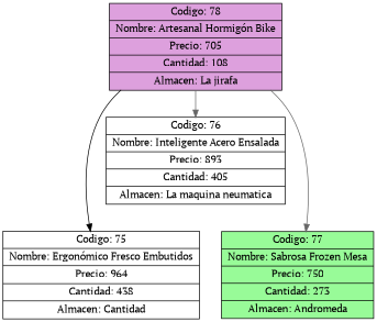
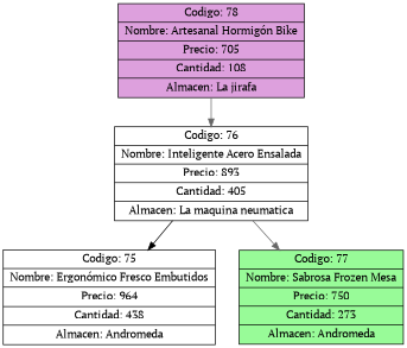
  digraph {
    fontname="PT Serif"
    node [fillcolor=white fontname="PT Serif" shape=record style=filled]
    edge [color=gray40 fontname="PT Serif" style=solid]
    n1 [fillcolor=plum label="{ Codigo: 78 | Nombre: Artesanal Hormigón Bike | Precio: 705 | Cantidad: 108 | Almacen: La jirafa}"]
    n2 [label="{ Codigo: 76 | Nombre: Inteligente Acero Ensalada | Precio: 893 | Cantidad: 405 | Almacen: La maquina neumatica}"]
-   n3 [label="{ Codigo: 75 | Nombre: Ergonómico Fresco Embutidos | Precio: 964 | Cantidad: 438 | Almacen: Cantidad}"]
+   n3 [label="{ Codigo: 75 | Nombre: Ergonómico Fresco Embutidos | Precio: 964 | Cantidad: 438 | Almacen: Andromeda}"]
    n4 [fillcolor=palegreen label="{ Codigo: 77 | Nombre: Sabrosa Frozen Mesa | Precio: 750 | Cantidad: 273 | Almacen: Andromeda}"]
    n1 -> n2
-   n1 -> n3 [color=black]
-   n1 -> n4
+   n2 -> n3 [color=black]
+   n2 -> n4
  }
